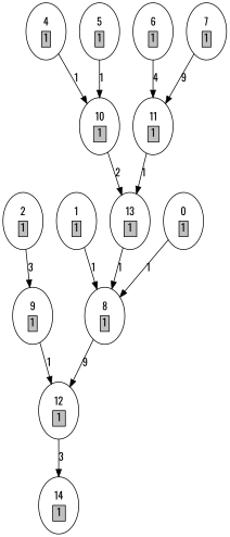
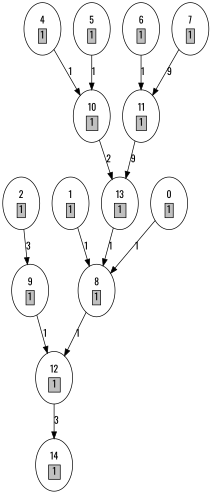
  digraph {
    fontname=Oswald
    node [fontname=Oswald]
    edge [fontname=Oswald]
    n1 [label=<<TABLE border="0"><TR><TD>0</TD></TR><TR><TD border="1" bgcolor="grey">1</TD></TR></TABLE>>]
    n2 [label=<<TABLE border="0"><TR><TD>8</TD></TR><TR><TD border="1" bgcolor="grey">1</TD></TR></TABLE>>]
    n3 [label=<<TABLE border="0"><TR><TD>12</TD></TR><TR><TD border="1" bgcolor="grey">1</TD></TR></TABLE>>]
    n4 [label=<<TABLE border="0"><TR><TD>14</TD></TR><TR><TD border="1" bgcolor="grey">1</TD></TR></TABLE>>]
    n5 [label=<<TABLE border="0"><TR><TD>1</TD></TR><TR><TD border="1" bgcolor="grey">1</TD></TR></TABLE>>]
    n6 [label=<<TABLE border="0"><TR><TD>2</TD></TR><TR><TD border="1" bgcolor="grey">1</TD></TR></TABLE>>]
    n7 [label=<<TABLE border="0"><TR><TD>9</TD></TR><TR><TD border="1" bgcolor="grey">1</TD></TR></TABLE>>]
    n8 [label=<<TABLE border="0"><TR><TD>4</TD></TR><TR><TD border="1" bgcolor="grey">1</TD></TR></TABLE>>]
    n9 [label=<<TABLE border="0"><TR><TD>10</TD></TR><TR><TD border="1" bgcolor="grey">1</TD></TR></TABLE>>]
    n10 [label=<<TABLE border="0"><TR><TD>13</TD></TR><TR><TD border="1" bgcolor="grey">1</TD></TR></TABLE>>]
    n11 [label=<<TABLE border="0"><TR><TD>5</TD></TR><TR><TD border="1" bgcolor="grey">1</TD></TR></TABLE>>]
    n12 [label=<<TABLE border="0"><TR><TD>6</TD></TR><TR><TD border="1" bgcolor="grey">1</TD></TR></TABLE>>]
    n13 [label=<<TABLE border="0"><TR><TD>11</TD></TR><TR><TD border="1" bgcolor="grey">1</TD></TR></TABLE>>]
    n14 [label=<<TABLE border="0"><TR><TD>7</TD></TR><TR><TD border="1" bgcolor="grey">1</TD></TR></TABLE>>]
    n1 -> n2 [label=1]
-   n2 -> n3 [label=9]
+   n2 -> n3 [label=1]
    n3 -> n4 [label=3]
    n5 -> n2 [label=1]
    n6 -> n7 [label=3]
    n7 -> n3 [label=1]
    n8 -> n9 [label=1]
    n9 -> n10 [label=2]
    n10 -> n2 [label=1]
    n11 -> n9 [label=1]
-   n12 -> n13 [label=4]
-   n13 -> n10 [label=1]
+   n12 -> n13 [label=1]
+   n13 -> n10 [label=9]
    n14 -> n13 [label=9]
  }
